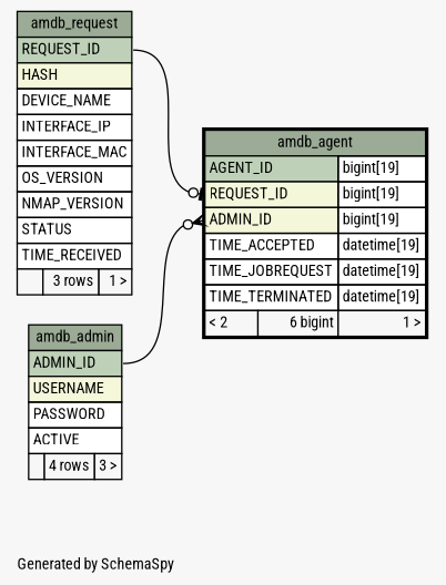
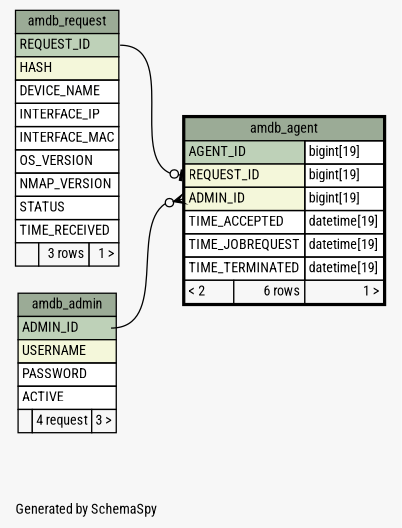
  digraph {
    bgcolor="#f7f7f7"
    fontname="Roboto Condensed"
    fontsize=11
    label="\nGenerated by SchemaSpy"
    labeljust=l
    nodesep=0.18
    rankdir=RL
    ranksep=0.46
    node [fontname="Roboto Condensed" fontsize=11 shape=plaintext]
    edge [arrowhead=none arrowsize=0.8 dir=back fontname="Roboto Condensed"]
-   n1 [label=<     <TABLE BORDER="2" CELLBORDER="1" CELLSPACING="0" BGCOLOR="#ffffff">       <TR><TD COLSPAN="3" BGCOLOR="#9bab96" ALIGN="CENTER">amdb_agent</TD></TR>       <TR><TD PORT="AGENT_ID" COLSPAN="2" BGCOLOR="#bed1b8" ALIGN="LEFT">AGENT_ID</TD><TD PORT="AGENT_ID.type" ALIGN="LEFT">bigint[19]</TD></TR>       <TR><TD PORT="REQUEST_ID" COLSPAN="2" BGCOLOR="#f4f7da" ALIGN="LEFT">REQUEST_ID</TD><TD PORT="REQUEST_ID.type" ALIGN="LEFT">bigint[19]</TD></TR>       <TR><TD PORT="ADMIN_ID" COLSPAN="2" BGCOLOR="#f4f7da" ALIGN="LEFT">ADMIN_ID</TD><TD PORT="ADMIN_ID.type" ALIGN="LEFT">bigint[19]</TD></TR>       <TR><TD PORT="TIME_ACCEPTED" COLSPAN="2" ALIGN="LEFT">TIME_ACCEPTED</TD><TD PORT="TIME_ACCEPTED.type" ALIGN="LEFT">datetime[19]</TD></TR>       <TR><TD PORT="TIME_JOBREQUEST" COLSPAN="2" ALIGN="LEFT">TIME_JOBREQUEST</TD><TD PORT="TIME_JOBREQUEST.type" ALIGN="LEFT">datetime[19]</TD></TR>       <TR><TD PORT="TIME_TERMINATED" COLSPAN="2" ALIGN="LEFT">TIME_TERMINATED</TD><TD PORT="TIME_TERMINATED.type" ALIGN="LEFT">datetime[19]</TD></TR>       <TR><TD ALIGN="LEFT" BGCOLOR="#f7f7f7">&lt; 2</TD><TD ALIGN="RIGHT" BGCOLOR="#f7f7f7">6 bigint</TD><TD ALIGN="RIGHT" BGCOLOR="#f7f7f7">1 &gt;</TD></TR>     </TABLE>>]
-   n2 [label=<     <TABLE BORDER="0" CELLBORDER="1" CELLSPACING="0" BGCOLOR="#ffffff">       <TR><TD COLSPAN="3" BGCOLOR="#9bab96" ALIGN="CENTER">amdb_admin</TD></TR>       <TR><TD PORT="ADMIN_ID" COLSPAN="3" BGCOLOR="#bed1b8" ALIGN="LEFT">ADMIN_ID</TD></TR>       <TR><TD PORT="USERNAME" COLSPAN="3" BGCOLOR="#f4f7da" ALIGN="LEFT">USERNAME</TD></TR>       <TR><TD PORT="PASSWORD" COLSPAN="3" ALIGN="LEFT">PASSWORD</TD></TR>       <TR><TD PORT="ACTIVE" COLSPAN="3" ALIGN="LEFT">ACTIVE</TD></TR>       <TR><TD ALIGN="LEFT" BGCOLOR="#f7f7f7">  </TD><TD ALIGN="RIGHT" BGCOLOR="#f7f7f7">4 rows</TD><TD ALIGN="RIGHT" BGCOLOR="#f7f7f7">3 &gt;</TD></TR>     </TABLE>>]
+   n1 [label=<     <TABLE BORDER="2" CELLBORDER="1" CELLSPACING="0" BGCOLOR="#ffffff">       <TR><TD COLSPAN="3" BGCOLOR="#9bab96" ALIGN="CENTER">amdb_agent</TD></TR>       <TR><TD PORT="AGENT_ID" COLSPAN="2" BGCOLOR="#bed1b8" ALIGN="LEFT">AGENT_ID</TD><TD PORT="AGENT_ID.type" ALIGN="LEFT">bigint[19]</TD></TR>       <TR><TD PORT="REQUEST_ID" COLSPAN="2" BGCOLOR="#f4f7da" ALIGN="LEFT">REQUEST_ID</TD><TD PORT="REQUEST_ID.type" ALIGN="LEFT">bigint[19]</TD></TR>       <TR><TD PORT="ADMIN_ID" COLSPAN="2" BGCOLOR="#f4f7da" ALIGN="LEFT">ADMIN_ID</TD><TD PORT="ADMIN_ID.type" ALIGN="LEFT">bigint[19]</TD></TR>       <TR><TD PORT="TIME_ACCEPTED" COLSPAN="2" ALIGN="LEFT">TIME_ACCEPTED</TD><TD PORT="TIME_ACCEPTED.type" ALIGN="LEFT">datetime[19]</TD></TR>       <TR><TD PORT="TIME_JOBREQUEST" COLSPAN="2" ALIGN="LEFT">TIME_JOBREQUEST</TD><TD PORT="TIME_JOBREQUEST.type" ALIGN="LEFT">datetime[19]</TD></TR>       <TR><TD PORT="TIME_TERMINATED" COLSPAN="2" ALIGN="LEFT">TIME_TERMINATED</TD><TD PORT="TIME_TERMINATED.type" ALIGN="LEFT">datetime[19]</TD></TR>       <TR><TD ALIGN="LEFT" BGCOLOR="#f7f7f7">&lt; 2</TD><TD ALIGN="RIGHT" BGCOLOR="#f7f7f7">6 rows</TD><TD ALIGN="RIGHT" BGCOLOR="#f7f7f7">1 &gt;</TD></TR>     </TABLE>>]
+   n2 [label=<     <TABLE BORDER="0" CELLBORDER="1" CELLSPACING="0" BGCOLOR="#ffffff">       <TR><TD COLSPAN="3" BGCOLOR="#9bab96" ALIGN="CENTER">amdb_admin</TD></TR>       <TR><TD PORT="ADMIN_ID" COLSPAN="3" BGCOLOR="#bed1b8" ALIGN="LEFT">ADMIN_ID</TD></TR>       <TR><TD PORT="USERNAME" COLSPAN="3" BGCOLOR="#f4f7da" ALIGN="LEFT">USERNAME</TD></TR>       <TR><TD PORT="PASSWORD" COLSPAN="3" ALIGN="LEFT">PASSWORD</TD></TR>       <TR><TD PORT="ACTIVE" COLSPAN="3" ALIGN="LEFT">ACTIVE</TD></TR>       <TR><TD ALIGN="LEFT" BGCOLOR="#f7f7f7">  </TD><TD ALIGN="RIGHT" BGCOLOR="#f7f7f7">4 request</TD><TD ALIGN="RIGHT" BGCOLOR="#f7f7f7">3 &gt;</TD></TR>     </TABLE>>]
    n3 [label=<     <TABLE BORDER="0" CELLBORDER="1" CELLSPACING="0" BGCOLOR="#ffffff">       <TR><TD COLSPAN="3" BGCOLOR="#9bab96" ALIGN="CENTER">amdb_request</TD></TR>       <TR><TD PORT="REQUEST_ID" COLSPAN="3" BGCOLOR="#bed1b8" ALIGN="LEFT">REQUEST_ID</TD></TR>       <TR><TD PORT="HASH" COLSPAN="3" BGCOLOR="#f4f7da" ALIGN="LEFT">HASH</TD></TR>       <TR><TD PORT="DEVICE_NAME" COLSPAN="3" ALIGN="LEFT">DEVICE_NAME</TD></TR>       <TR><TD PORT="INTERFACE_IP" COLSPAN="3" ALIGN="LEFT">INTERFACE_IP</TD></TR>       <TR><TD PORT="INTERFACE_MAC" COLSPAN="3" ALIGN="LEFT">INTERFACE_MAC</TD></TR>       <TR><TD PORT="OS_VERSION" COLSPAN="3" ALIGN="LEFT">OS_VERSION</TD></TR>       <TR><TD PORT="NMAP_VERSION" COLSPAN="3" ALIGN="LEFT">NMAP_VERSION</TD></TR>       <TR><TD PORT="STATUS" COLSPAN="3" ALIGN="LEFT">STATUS</TD></TR>       <TR><TD PORT="TIME_RECEIVED" COLSPAN="3" ALIGN="LEFT">TIME_RECEIVED</TD></TR>       <TR><TD ALIGN="LEFT" BGCOLOR="#f7f7f7">  </TD><TD ALIGN="RIGHT" BGCOLOR="#f7f7f7">3 rows</TD><TD ALIGN="RIGHT" BGCOLOR="#f7f7f7">1 &gt;</TD></TR>     </TABLE>>]
    n1 -> n2 [arrowtail=crowodot headport="ADMIN_ID:e" tailport="ADMIN_ID:w"]
    n1 -> n3 [arrowtail=teeodot headport="REQUEST_ID:e" tailport="REQUEST_ID:w"]
  }
